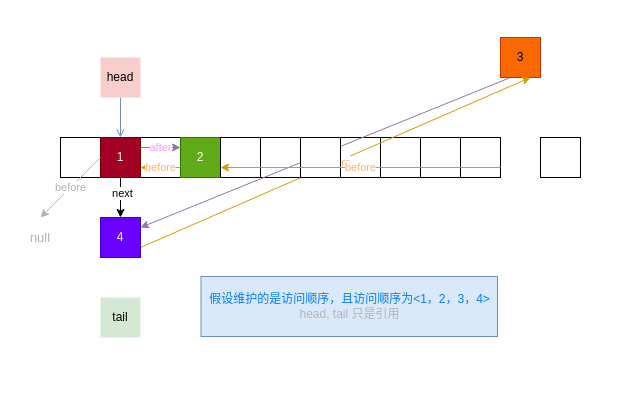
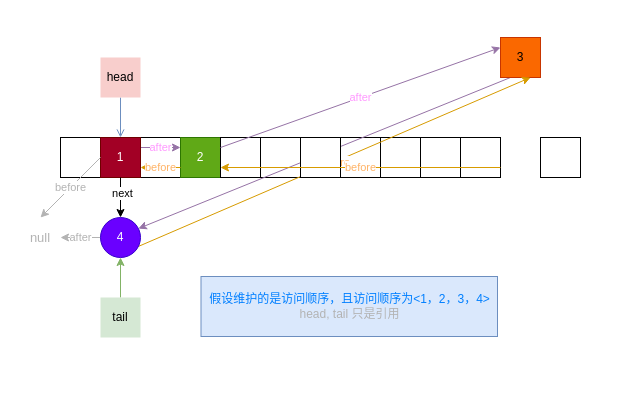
  <mxCell id="0" />
  <mxCell id="1" parent="0" />
  <mxCell id="2" value="" style="whiteSpace=wrap;html=1;aspect=fixed;" parent="1" vertex="1"><mxGeometry x="140" y="137" width="40" height="40" as="geometry" /></mxCell>
  <mxCell id="3" value="" style="whiteSpace=wrap;html=1;aspect=fixed;" parent="1" vertex="1"><mxGeometry x="60" y="137" width="40" height="40" as="geometry" /></mxCell>
  <mxCell id="4" value="&lt;font color=&quot;#ff99ff&quot;&gt;after&lt;/font&gt;" style="edgeStyle=none;html=1;exitX=1;exitY=0.25;exitDx=0;exitDy=0;entryX=1;entryY=0.25;entryDx=0;entryDy=0;fontColor=#007FFF;strokeColor=#9673a6;" parent="1" source="5" target="2" edge="1"><mxGeometry relative="1" as="geometry"><mxPoint as="offset" /></mxGeometry></mxCell>
  <mxCell id="5" value="1" style="whiteSpace=wrap;html=1;aspect=fixed;fillColor=#a20025;strokeColor=#6F0000;fontColor=#ffffff;" parent="1" vertex="1"><mxGeometry x="100" y="137" width="40" height="40" as="geometry" /></mxCell>
  <mxCell id="6" value="2" style="whiteSpace=wrap;html=1;aspect=fixed;fillColor=#60a917;strokeColor=#2D7600;fontColor=#ffffff;" parent="1" vertex="1"><mxGeometry x="180" y="137" width="40" height="40" as="geometry" /></mxCell>
  <mxCell id="7" style="edgeStyle=none;html=1;exitX=0;exitY=0.25;exitDx=0;exitDy=0;entryX=1;entryY=0.25;entryDx=0;entryDy=0;fontColor=#007FFF;" parent="1" source="8" target="26" edge="1"><mxGeometry relative="1" as="geometry" /></mxCell>
  <mxCell id="8" value="" style="whiteSpace=wrap;html=1;aspect=fixed;" parent="1" vertex="1"><mxGeometry x="220" y="137" width="40" height="40" as="geometry" /></mxCell>
  <mxCell id="9" value="" style="whiteSpace=wrap;html=1;aspect=fixed;" parent="1" vertex="1"><mxGeometry x="260" y="137" width="40" height="40" as="geometry" /></mxCell>
  <mxCell id="10" value="" style="whiteSpace=wrap;html=1;aspect=fixed;" parent="1" vertex="1"><mxGeometry x="340" y="137" width="40" height="40" as="geometry" /></mxCell>
  <mxCell id="11" value="" style="whiteSpace=wrap;html=1;aspect=fixed;" parent="1" vertex="1"><mxGeometry x="380" y="137" width="40" height="40" as="geometry" /></mxCell>
  <mxCell id="12" value="" style="whiteSpace=wrap;html=1;aspect=fixed;" parent="1" vertex="1"><mxGeometry x="420" y="137" width="40" height="40" as="geometry" /></mxCell>
  <mxCell id="13" value="&lt;font color=&quot;#ff99ff&quot;&gt;after&lt;/font&gt;" style="edgeStyle=none;html=1;exitX=0.25;exitY=1;exitDx=0;exitDy=0;entryX=1;entryY=0.25;entryDx=0;entryDy=0;fontColor=#007FFF;fillColor=#e1d5e7;strokeColor=#9673a6;" parent="1" source="14" target="18" edge="1"><mxGeometry relative="1" as="geometry" /></mxCell>
  <mxCell id="14" value="3" style="whiteSpace=wrap;html=1;aspect=fixed;fillColor=#fa6800;strokeColor=#C73500;fontColor=#000000;" parent="1" vertex="1"><mxGeometry x="500" y="37" width="40" height="40" as="geometry" /></mxCell>
  <mxCell id="15" value="" style="whiteSpace=wrap;html=1;aspect=fixed;" parent="1" vertex="1"><mxGeometry x="540" y="137" width="40" height="40" as="geometry" /></mxCell>
  <mxCell id="16" value="&lt;font color=&quot;#ffb366&quot;&gt;before&lt;/font&gt;" style="edgeStyle=none;html=1;exitX=1;exitY=0.75;exitDx=0;exitDy=0;entryX=0.75;entryY=1;entryDx=0;entryDy=0;fontColor=#007FFF;fillColor=#ffe6cc;strokeColor=#d79b00;" parent="1" source="18" target="14" edge="1"><mxGeometry relative="1" as="geometry" /></mxCell>
- <mxCell id="18" value="4" style="whiteSpace=wrap;html=1;aspect=fixed;fillColor=#6a00ff;fontColor=#ffffff;strokeColor=#3700CC;" parent="1" vertex="1"><mxGeometry x="100" y="217" width="40" height="40" as="geometry" /></mxCell>
+ <mxCell id="17" value="after" style="edgeStyle=none;html=1;exitX=0;exitY=0.5;exitDx=0;exitDy=0;entryX=1;entryY=0.5;entryDx=0;entryDy=0;fontSize=11;fontColor=#B3B3B3;fillColor=#e1d5e7;strokeColor=#B3B3B3;" parent="1" source="18" target="31" edge="1"><mxGeometry relative="1" as="geometry"><mxPoint as="offset" /></mxGeometry></mxCell>
+ <mxCell id="18" value="4" style="ellipse;whiteSpace=wrap;html=1;aspect=fixed;fillColor=#6a00ff;fontColor=#ffffff;strokeColor=#3700CC;" parent="1" vertex="1"><mxGeometry x="100" y="217" width="40" height="40" as="geometry" /></mxCell>
  <mxCell id="19" value="" style="endArrow=classic;html=1;rounded=0;exitX=0.5;exitY=1;exitDx=0;exitDy=0;entryX=0.5;entryY=0;entryDx=0;entryDy=0;" parent="1" source="5" target="18" edge="1"><mxGeometry width="50" height="50" relative="1" as="geometry"><mxPoint x="360" y="357" as="sourcePoint" /><mxPoint x="410" y="307" as="targetPoint" /></mxGeometry></mxCell>
  <mxCell id="20" value="next" style="edgeLabel;html=1;align=center;verticalAlign=middle;resizable=0;points=[];" parent="19" vertex="1" connectable="0"><mxGeometry x="-0.258" y="1" relative="1" as="geometry"><mxPoint as="offset" /></mxGeometry></mxCell>
  <mxCell id="21" value="假设维护的是访问顺序，且访问顺序为&amp;lt;1，2，3，4&amp;gt;&lt;br style=&quot;font-size: 12px;&quot;&gt;&lt;font color=&quot;#b3b3b3&quot; style=&quot;font-size: 12px;&quot;&gt;head, tail 只是引用&lt;/font&gt;" style="text;html=1;strokeColor=#6c8ebf;fillColor=#dae8fc;align=center;verticalAlign=middle;whiteSpace=wrap;rounded=0;fontColor=#007FFF;fontSize=12;" parent="1" vertex="1"><mxGeometry x="200.5" y="276" width="296.5" height="60" as="geometry" /></mxCell>
  <mxCell id="22" style="edgeStyle=none;html=1;exitX=0.5;exitY=1;exitDx=0;exitDy=0;entryX=0.5;entryY=0;entryDx=0;entryDy=0;fontColor=#FFB366;fillColor=#dae8fc;strokeColor=#6c8ebf;endArrow=open;" parent="1" source="23" target="5" edge="1"><mxGeometry relative="1" as="geometry" /></mxCell>
  <mxCell id="23" value="head" style="whiteSpace=wrap;html=1;aspect=fixed;fillColor=#f8cecc;strokeColor=none;" parent="1" vertex="1"><mxGeometry x="100" y="57" width="40" height="40" as="geometry" /></mxCell>
+ <mxCell id="24" style="edgeStyle=none;html=1;exitX=0.5;exitY=0;exitDx=0;exitDy=0;entryX=0.5;entryY=1;entryDx=0;entryDy=0;fontColor=#FFB366;fillColor=#d5e8d4;strokeColor=#82b366;" parent="1" source="25" target="18" edge="1"><mxGeometry relative="1" as="geometry" /></mxCell>
  <mxCell id="25" value="tail" style="whiteSpace=wrap;html=1;aspect=fixed;fillColor=#d5e8d4;strokeColor=none;" parent="1" vertex="1"><mxGeometry x="100" y="297" width="40" height="40" as="geometry" /></mxCell>
  <mxCell id="26" value="" style="whiteSpace=wrap;html=1;aspect=fixed;" parent="1" vertex="1"><mxGeometry x="460" y="137" width="40" height="40" as="geometry" /></mxCell>
  <mxCell id="27" value="" style="whiteSpace=wrap;html=1;aspect=fixed;" parent="1" vertex="1"><mxGeometry x="300" y="137" width="40" height="40" as="geometry" /></mxCell>
+ <mxCell id="28" value="&lt;font color=&quot;#ff99ff&quot;&gt;after&lt;/font&gt;" style="edgeStyle=none;html=1;exitX=1;exitY=0.25;exitDx=0;exitDy=0;entryX=0;entryY=0.25;entryDx=0;entryDy=0;fontColor=#007FFF;fillColor=#e1d5e7;strokeColor=#9673a6;" parent="1" source="6" target="14" edge="1"><mxGeometry relative="1" as="geometry" /></mxCell>
  <mxCell id="29" value="&lt;font color=&quot;#ffb366&quot;&gt;before&lt;/font&gt;" style="edgeStyle=none;html=1;exitX=1;exitY=0.75;exitDx=0;exitDy=0;entryX=0;entryY=0.75;entryDx=0;entryDy=0;fontColor=#007FFF;fillColor=#ffe6cc;strokeColor=#d79b00;" parent="1" source="26" target="8" edge="1"><mxGeometry relative="1" as="geometry" /></mxCell>
  <mxCell id="30" value="&lt;font color=&quot;#ffb366&quot;&gt;before&lt;/font&gt;" style="edgeStyle=none;html=1;exitX=1;exitY=0.75;exitDx=0;exitDy=0;entryX=0;entryY=0.75;entryDx=0;entryDy=0;fontColor=#007FFF;fillColor=#ffe6cc;strokeColor=#d79b00;" parent="1" source="2" target="2" edge="1"><mxGeometry relative="1" as="geometry" /></mxCell>
  <mxCell id="31" value="&lt;font color=&quot;#b3b3b3&quot; style=&quot;font-size: 13px;&quot;&gt;null&lt;/font&gt;" style="whiteSpace=wrap;html=1;aspect=fixed;fontColor=#FFB366;strokeColor=none;fontSize=13;" parent="1" vertex="1"><mxGeometry x="20" y="217" width="40" height="40" as="geometry" /></mxCell>
  <mxCell id="32" value="before" style="edgeStyle=none;html=1;entryX=0.5;entryY=0;entryDx=0;entryDy=0;fontSize=11;fontColor=#B3B3B3;fillColor=#d0cee2;strokeColor=#B3B3B3;" parent="1" target="31" edge="1"><mxGeometry relative="1" as="geometry"><mxPoint x="100" y="157" as="sourcePoint" /></mxGeometry></mxCell>
  <mxCell id="33" value="" style="line;strokeWidth=4;html=1;perimeter=backbonePerimeter;points=[];outlineConnect=0;strokeColor=none;" vertex="1" parent="1"><mxGeometry x="37.5" y="368" width="565" height="10" as="geometry" /></mxCell>
  <mxCell id="34" value="" style="line;strokeWidth=4;html=1;perimeter=backbonePerimeter;points=[];outlineConnect=0;strokeColor=none;" vertex="1" parent="1"><mxGeometry x="37.5" y="20" width="565" height="10" as="geometry" /></mxCell>
